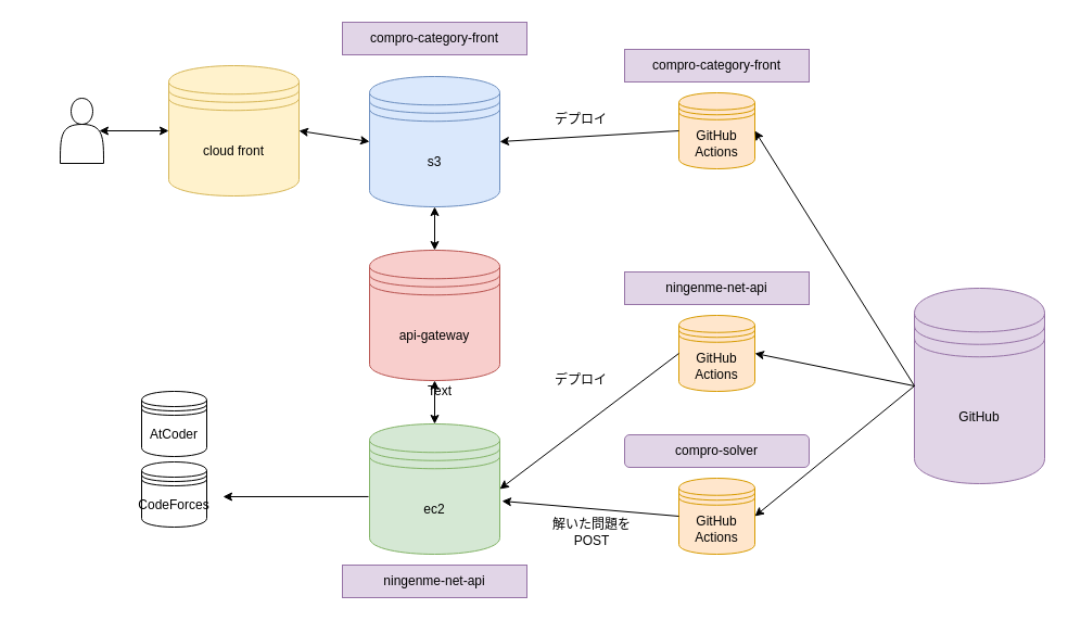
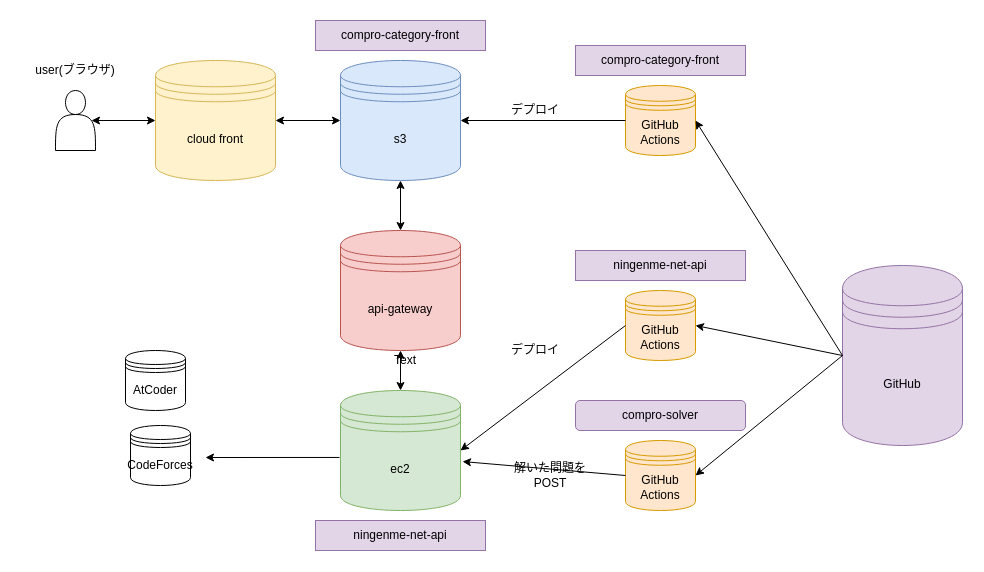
  <mxCell id="0" />
  <mxCell id="1" parent="0" />
- <mxCell id="2" value="s3" style="shape=datastore;whiteSpace=wrap;html=1;fillColor=#dae8fc;strokeColor=#6c8ebf;" vertex="1" parent="1"><mxGeometry x="340" y="70" width="120" height="120" as="geometry" /></mxCell>
+ <mxCell id="2" value="s3" style="shape=datastore;whiteSpace=wrap;html=1;fillColor=#dae8fc;strokeColor=#6c8ebf;" vertex="1" parent="1"><mxGeometry x="340" y="60" width="120" height="120" as="geometry" /></mxCell>
  <mxCell id="3" value="ec2" style="shape=datastore;whiteSpace=wrap;html=1;fillColor=#d5e8d4;strokeColor=#82b366;" vertex="1" parent="1"><mxGeometry x="340" y="390" width="120" height="120" as="geometry" /></mxCell>
  <mxCell id="4" value="" style="shape=actor;whiteSpace=wrap;html=1;" vertex="1" parent="1"><mxGeometry x="55" y="90" width="40" height="60" as="geometry" /></mxCell>
+ <mxCell id="5" value="user(ブラウザ)" style="text;html=1;strokeColor=none;fillColor=none;align=center;verticalAlign=middle;whiteSpace=wrap;rounded=0;" vertex="1" parent="1"><mxGeometry x="20" y="60" width="110" height="20" as="geometry" /></mxCell>
  <mxCell id="6" value="cloud front" style="shape=datastore;whiteSpace=wrap;html=1;fillColor=#fff2cc;strokeColor=#d6b656;" vertex="1" parent="1"><mxGeometry x="155" y="60" width="120" height="120" as="geometry" /></mxCell>
  <mxCell id="7" value="" style="endArrow=classic;startArrow=classic;html=1;exitX=0.9;exitY=0.5;exitDx=0;exitDy=0;entryX=0;entryY=0.5;entryDx=0;entryDy=0;exitPerimeter=0;" edge="1" parent="1" source="4" target="6"><mxGeometry width="50" height="50" relative="1" as="geometry"><mxPoint x="405" y="350" as="sourcePoint" /><mxPoint x="455" y="300" as="targetPoint" /></mxGeometry></mxCell>
  <mxCell id="8" value="" style="endArrow=classic;startArrow=classic;html=1;entryX=0;entryY=0.5;entryDx=0;entryDy=0;" edge="1" parent="1" target="2"><mxGeometry width="50" height="50" relative="1" as="geometry"><mxPoint x="275" y="120" as="sourcePoint" /><mxPoint x="165" y="130" as="targetPoint" /></mxGeometry></mxCell>
  <mxCell id="9" value="compro-category-front" style="rounded=0;whiteSpace=wrap;html=1;fillColor=#e1d5e7;strokeColor=#9673a6;" vertex="1" parent="1"><mxGeometry x="315" y="20" width="170" height="30" as="geometry" /></mxCell>
  <mxCell id="10" value="ningenme-net-api" style="rounded=0;whiteSpace=wrap;html=1;fillColor=#e1d5e7;strokeColor=#9673a6;" vertex="1" parent="1"><mxGeometry x="315" y="520" width="170" height="30" as="geometry" /></mxCell>
  <mxCell id="11" value="api-gateway" style="shape=datastore;whiteSpace=wrap;html=1;fillColor=#f8cecc;strokeColor=#b85450;" vertex="1" parent="1"><mxGeometry x="340" y="230" width="120" height="120" as="geometry" /></mxCell>
  <mxCell id="12" value="" style="endArrow=classic;startArrow=classic;html=1;entryX=0.5;entryY=1;entryDx=0;entryDy=0;" edge="1" parent="1" target="2"><mxGeometry width="50" height="50" relative="1" as="geometry"><mxPoint x="400" y="230" as="sourcePoint" /><mxPoint x="435" y="330" as="targetPoint" /></mxGeometry></mxCell>
  <mxCell id="13" value="" style="endArrow=classic;startArrow=classic;html=1;entryX=0.5;entryY=1;entryDx=0;entryDy=0;" edge="1" parent="1" target="11"><mxGeometry width="50" height="50" relative="1" as="geometry"><mxPoint x="400" y="390" as="sourcePoint" /><mxPoint x="399.5" y="360" as="targetPoint" /></mxGeometry></mxCell>
  <mxCell id="14" value="GitHub" style="shape=datastore;whiteSpace=wrap;html=1;fillColor=#e1d5e7;strokeColor=#9673a6;" vertex="1" parent="1"><mxGeometry x="842" y="265" width="120" height="180" as="geometry" /></mxCell>
  <mxCell id="15" value="GitHub Actions" style="shape=datastore;whiteSpace=wrap;html=1;fillColor=#ffe6cc;strokeColor=#d79b00;" vertex="1" parent="1"><mxGeometry x="625" y="85" width="70" height="70" as="geometry" /></mxCell>
  <mxCell id="16" value="" style="endArrow=classic;html=1;entryX=1;entryY=0.5;entryDx=0;entryDy=0;exitX=0;exitY=0.5;exitDx=0;exitDy=0;" edge="1" parent="1" source="15" target="2"><mxGeometry width="50" height="50" relative="1" as="geometry"><mxPoint x="485" y="290" as="sourcePoint" /><mxPoint x="535" y="240" as="targetPoint" /></mxGeometry></mxCell>
  <mxCell id="17" value="compro-category-front" style="rounded=0;whiteSpace=wrap;html=1;fillColor=#e1d5e7;strokeColor=#9673a6;" vertex="1" parent="1"><mxGeometry x="575" y="45" width="170" height="30" as="geometry" /></mxCell>
  <mxCell id="18" value="GitHub Actions" style="shape=datastore;whiteSpace=wrap;html=1;fillColor=#ffe6cc;strokeColor=#d79b00;" vertex="1" parent="1"><mxGeometry x="625" y="290" width="70" height="70" as="geometry" /></mxCell>
  <mxCell id="19" value="ningenme-net-api" style="rounded=0;whiteSpace=wrap;html=1;fillColor=#e1d5e7;strokeColor=#9673a6;" vertex="1" parent="1"><mxGeometry x="575" y="250" width="170" height="30" as="geometry" /></mxCell>
  <mxCell id="20" value="" style="endArrow=classic;html=1;entryX=1;entryY=0.5;entryDx=0;entryDy=0;exitX=0;exitY=0.5;exitDx=0;exitDy=0;" edge="1" parent="1" source="18" target="3"><mxGeometry width="50" height="50" relative="1" as="geometry"><mxPoint x="585" y="285" as="sourcePoint" /><mxPoint x="470" y="130" as="targetPoint" /></mxGeometry></mxCell>
  <mxCell id="21" value="GitHub Actions" style="shape=datastore;whiteSpace=wrap;html=1;fillColor=#ffe6cc;strokeColor=#d79b00;" vertex="1" parent="1"><mxGeometry x="625" y="440" width="70" height="70" as="geometry" /></mxCell>
  <mxCell id="22" value="compro-solver" style="whiteSpace=wrap;html=1;fillColor=#e1d5e7;strokeColor=#9673a6;rounded=1;" vertex="1" parent="1"><mxGeometry x="575" y="400" width="170" height="30" as="geometry" /></mxCell>
  <mxCell id="23" value="" style="endArrow=classic;html=1;entryX=1.017;entryY=0.592;entryDx=0;entryDy=0;exitX=0;exitY=0.5;exitDx=0;exitDy=0;entryPerimeter=0;" edge="1" parent="1" source="21" target="3"><mxGeometry width="50" height="50" relative="1" as="geometry"><mxPoint x="595" y="335" as="sourcePoint" /><mxPoint x="470" y="460" as="targetPoint" /></mxGeometry></mxCell>
  <mxCell id="24" value="Text" style="text;html=1;strokeColor=none;fillColor=none;align=center;verticalAlign=middle;whiteSpace=wrap;rounded=0;" vertex="1" parent="1"><mxGeometry x="385" y="350" width="40" height="20" as="geometry" /></mxCell>
  <mxCell id="25" value="デプロイ" style="text;html=1;strokeColor=none;fillColor=none;align=center;verticalAlign=middle;whiteSpace=wrap;rounded=0;" vertex="1" parent="1"><mxGeometry x="505" y="100" width="60" height="20" as="geometry" /></mxCell>
  <mxCell id="26" value="デプロイ" style="text;html=1;strokeColor=none;fillColor=none;align=center;verticalAlign=middle;whiteSpace=wrap;rounded=0;" vertex="1" parent="1"><mxGeometry x="505" y="340" width="60" height="20" as="geometry" /></mxCell>
- <mxCell id="27" value="解いた問題を&lt;br&gt;POST" style="text;html=1;strokeColor=none;fillColor=none;align=center;verticalAlign=middle;whiteSpace=wrap;rounded=0;" vertex="1" parent="1"><mxGeometry x="495" y="480" width="100" height="20" as="geometry" /></mxCell>
+ <mxCell id="27" value="解いた問題を&lt;br&gt;POST" style="text;html=1;strokeColor=none;fillColor=none;align=center;verticalAlign=middle;whiteSpace=wrap;rounded=0;" vertex="1" parent="1"><mxGeometry x="500" y="465" width="100" height="20" as="geometry" /></mxCell>
  <mxCell id="28" value="" style="endArrow=classic;html=1;entryX=1;entryY=0.5;entryDx=0;entryDy=0;exitX=0;exitY=0.5;exitDx=0;exitDy=0;" edge="1" parent="1" source="14" target="15"><mxGeometry width="50" height="50" relative="1" as="geometry"><mxPoint x="635" y="485" as="sourcePoint" /><mxPoint x="472.04" y="471.04" as="targetPoint" /></mxGeometry></mxCell>
  <mxCell id="29" value="" style="endArrow=classic;html=1;entryX=1;entryY=0.5;entryDx=0;entryDy=0;exitX=0;exitY=0.5;exitDx=0;exitDy=0;" edge="1" parent="1" source="14" target="18"><mxGeometry width="50" height="50" relative="1" as="geometry"><mxPoint x="815" y="260" as="sourcePoint" /><mxPoint x="705" y="130" as="targetPoint" /></mxGeometry></mxCell>
  <mxCell id="30" value="" style="endArrow=classic;html=1;entryX=1;entryY=0.5;entryDx=0;entryDy=0;exitX=0;exitY=0.5;exitDx=0;exitDy=0;" edge="1" parent="1" source="14" target="21"><mxGeometry width="50" height="50" relative="1" as="geometry"><mxPoint x="825" y="270" as="sourcePoint" /><mxPoint x="705" y="335" as="targetPoint" /></mxGeometry></mxCell>
- <mxCell id="31" value="AtCoder" style="shape=datastore;whiteSpace=wrap;html=1;" vertex="1" parent="1"><mxGeometry x="130" y="360" width="60" height="60" as="geometry" /></mxCell>
+ <mxCell id="31" value="AtCoder" style="shape=datastore;whiteSpace=wrap;html=1;" vertex="1" parent="1"><mxGeometry x="125" y="350" width="60" height="60" as="geometry" /></mxCell>
  <mxCell id="32" value="CodeForces" style="shape=datastore;whiteSpace=wrap;html=1;" vertex="1" parent="1"><mxGeometry x="130" y="425" width="60" height="60" as="geometry" /></mxCell>
  <mxCell id="33" value="" style="endArrow=classic;html=1;exitX=-0.008;exitY=0.558;exitDx=0;exitDy=0;exitPerimeter=0;" edge="1" parent="1" source="3"><mxGeometry width="50" height="50" relative="1" as="geometry"><mxPoint x="290" y="430" as="sourcePoint" /><mxPoint x="205" y="457" as="targetPoint" /></mxGeometry></mxCell>
